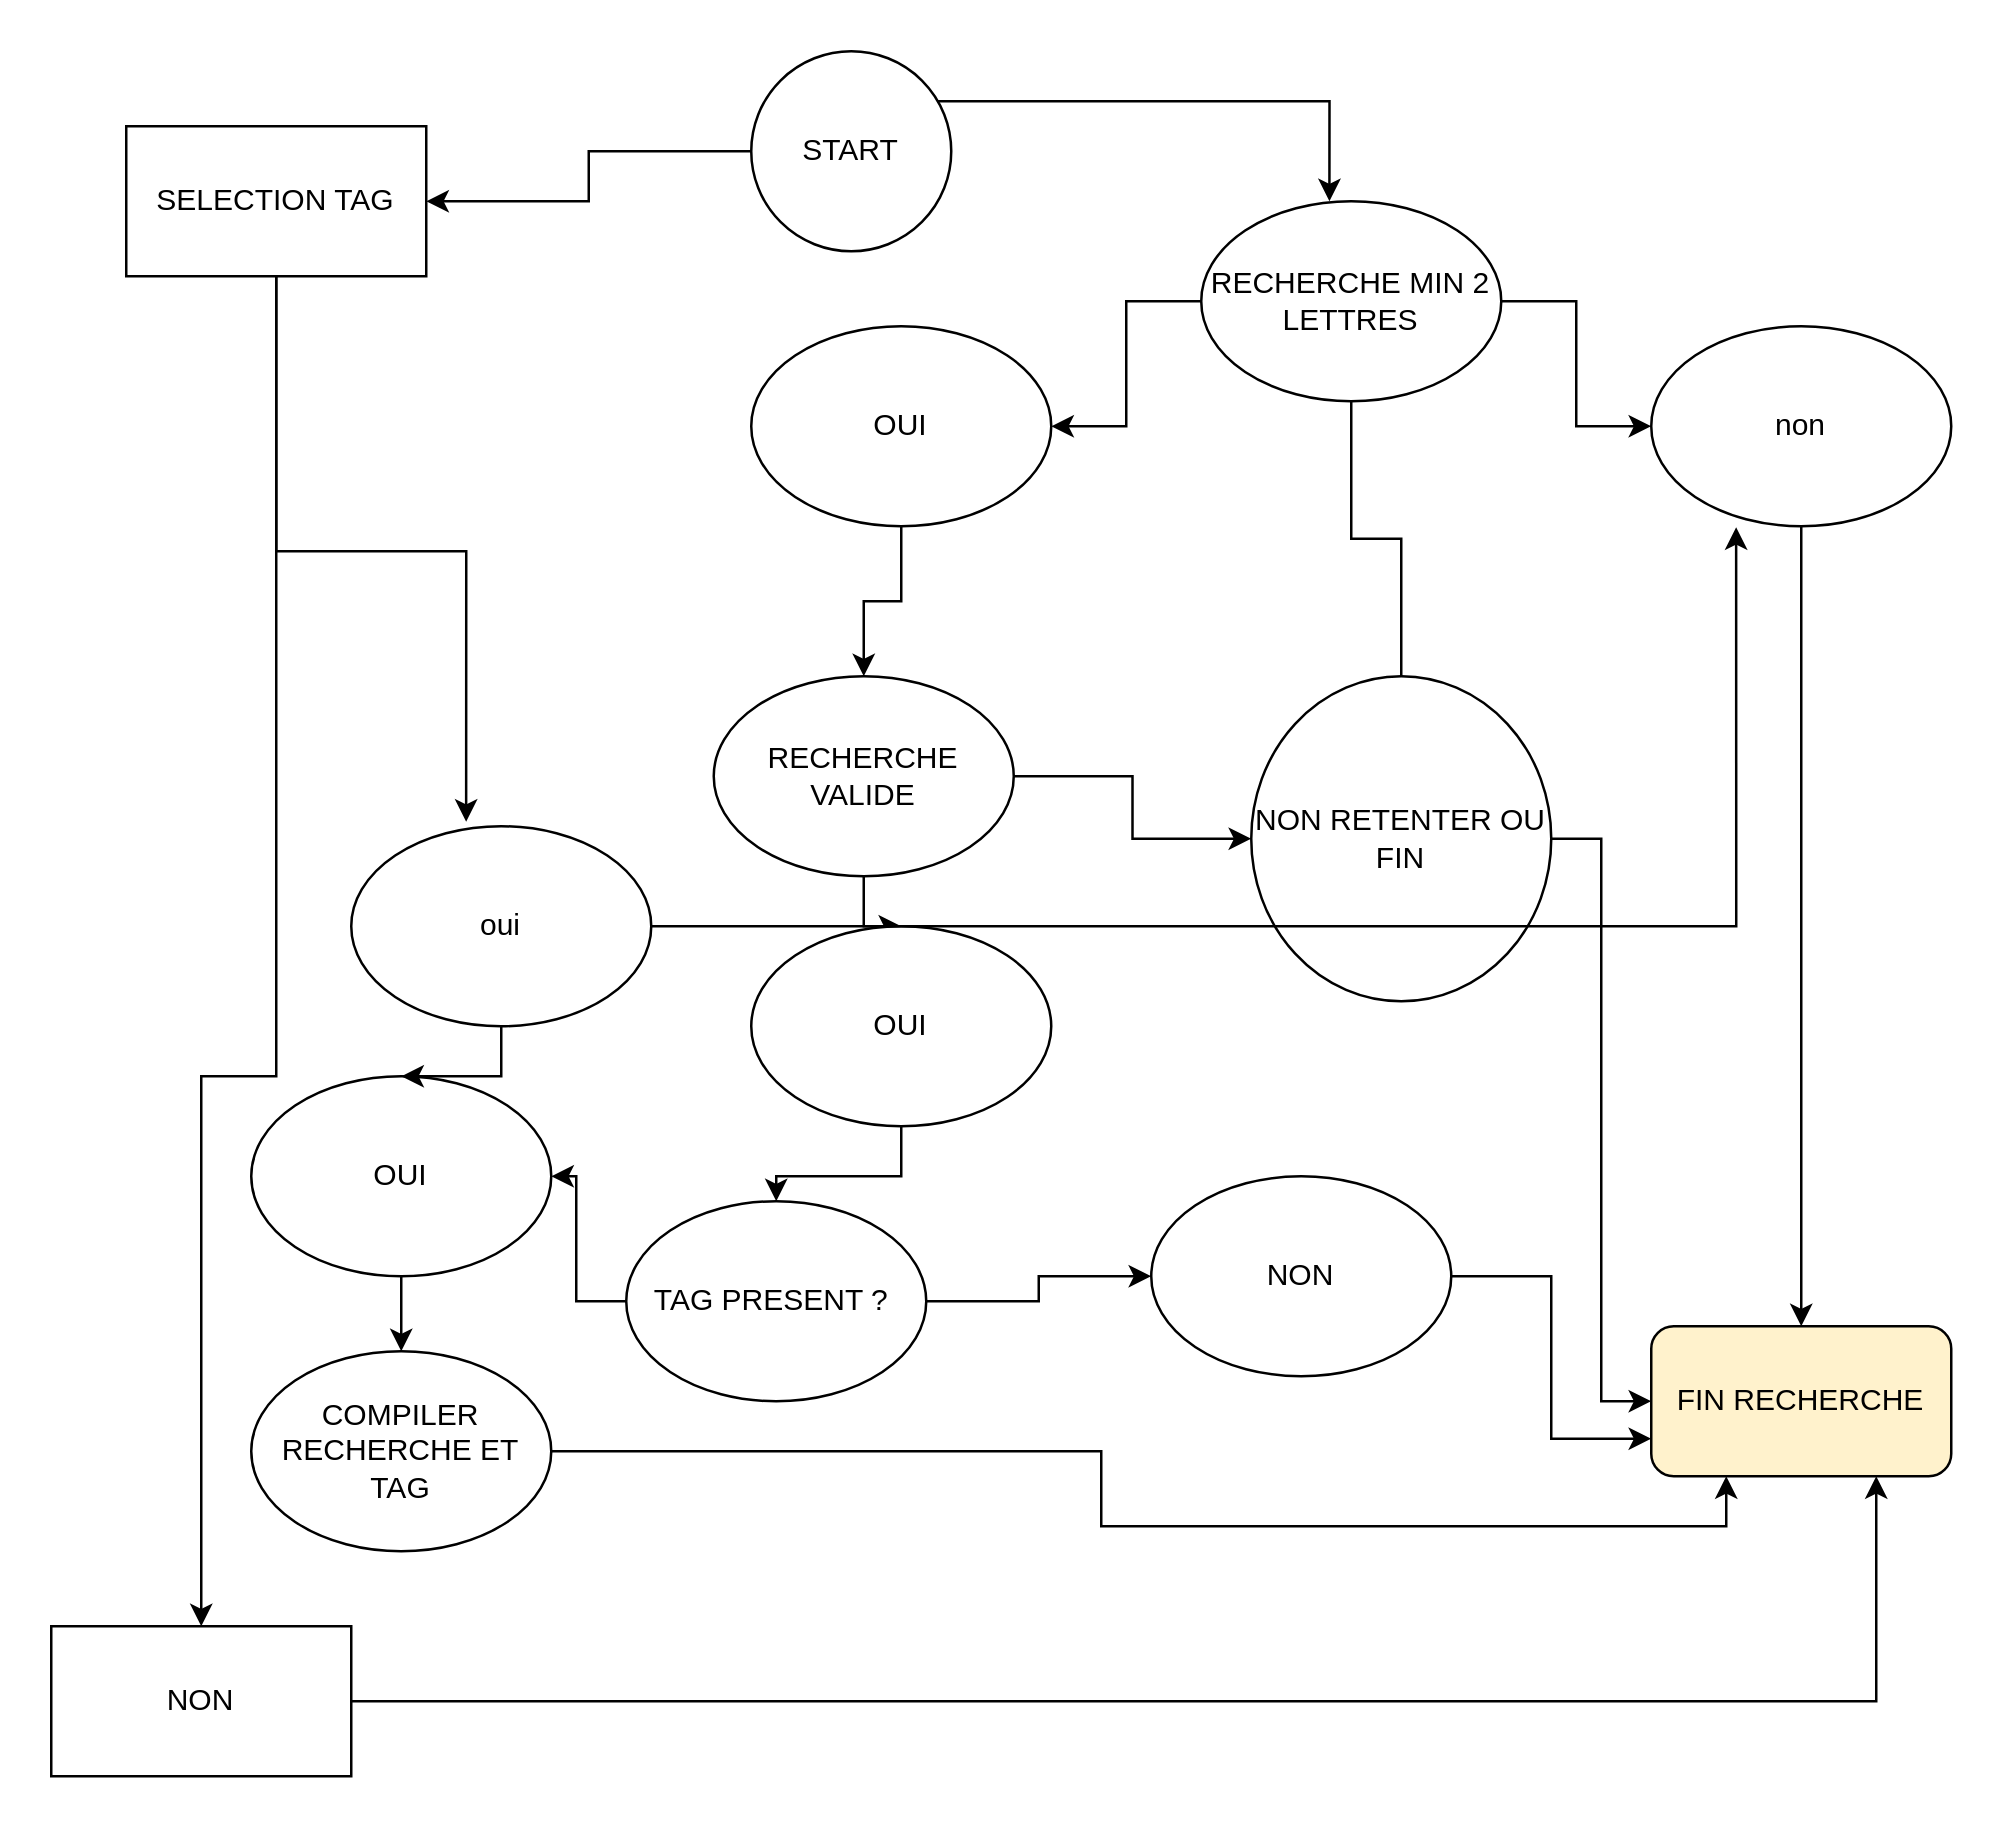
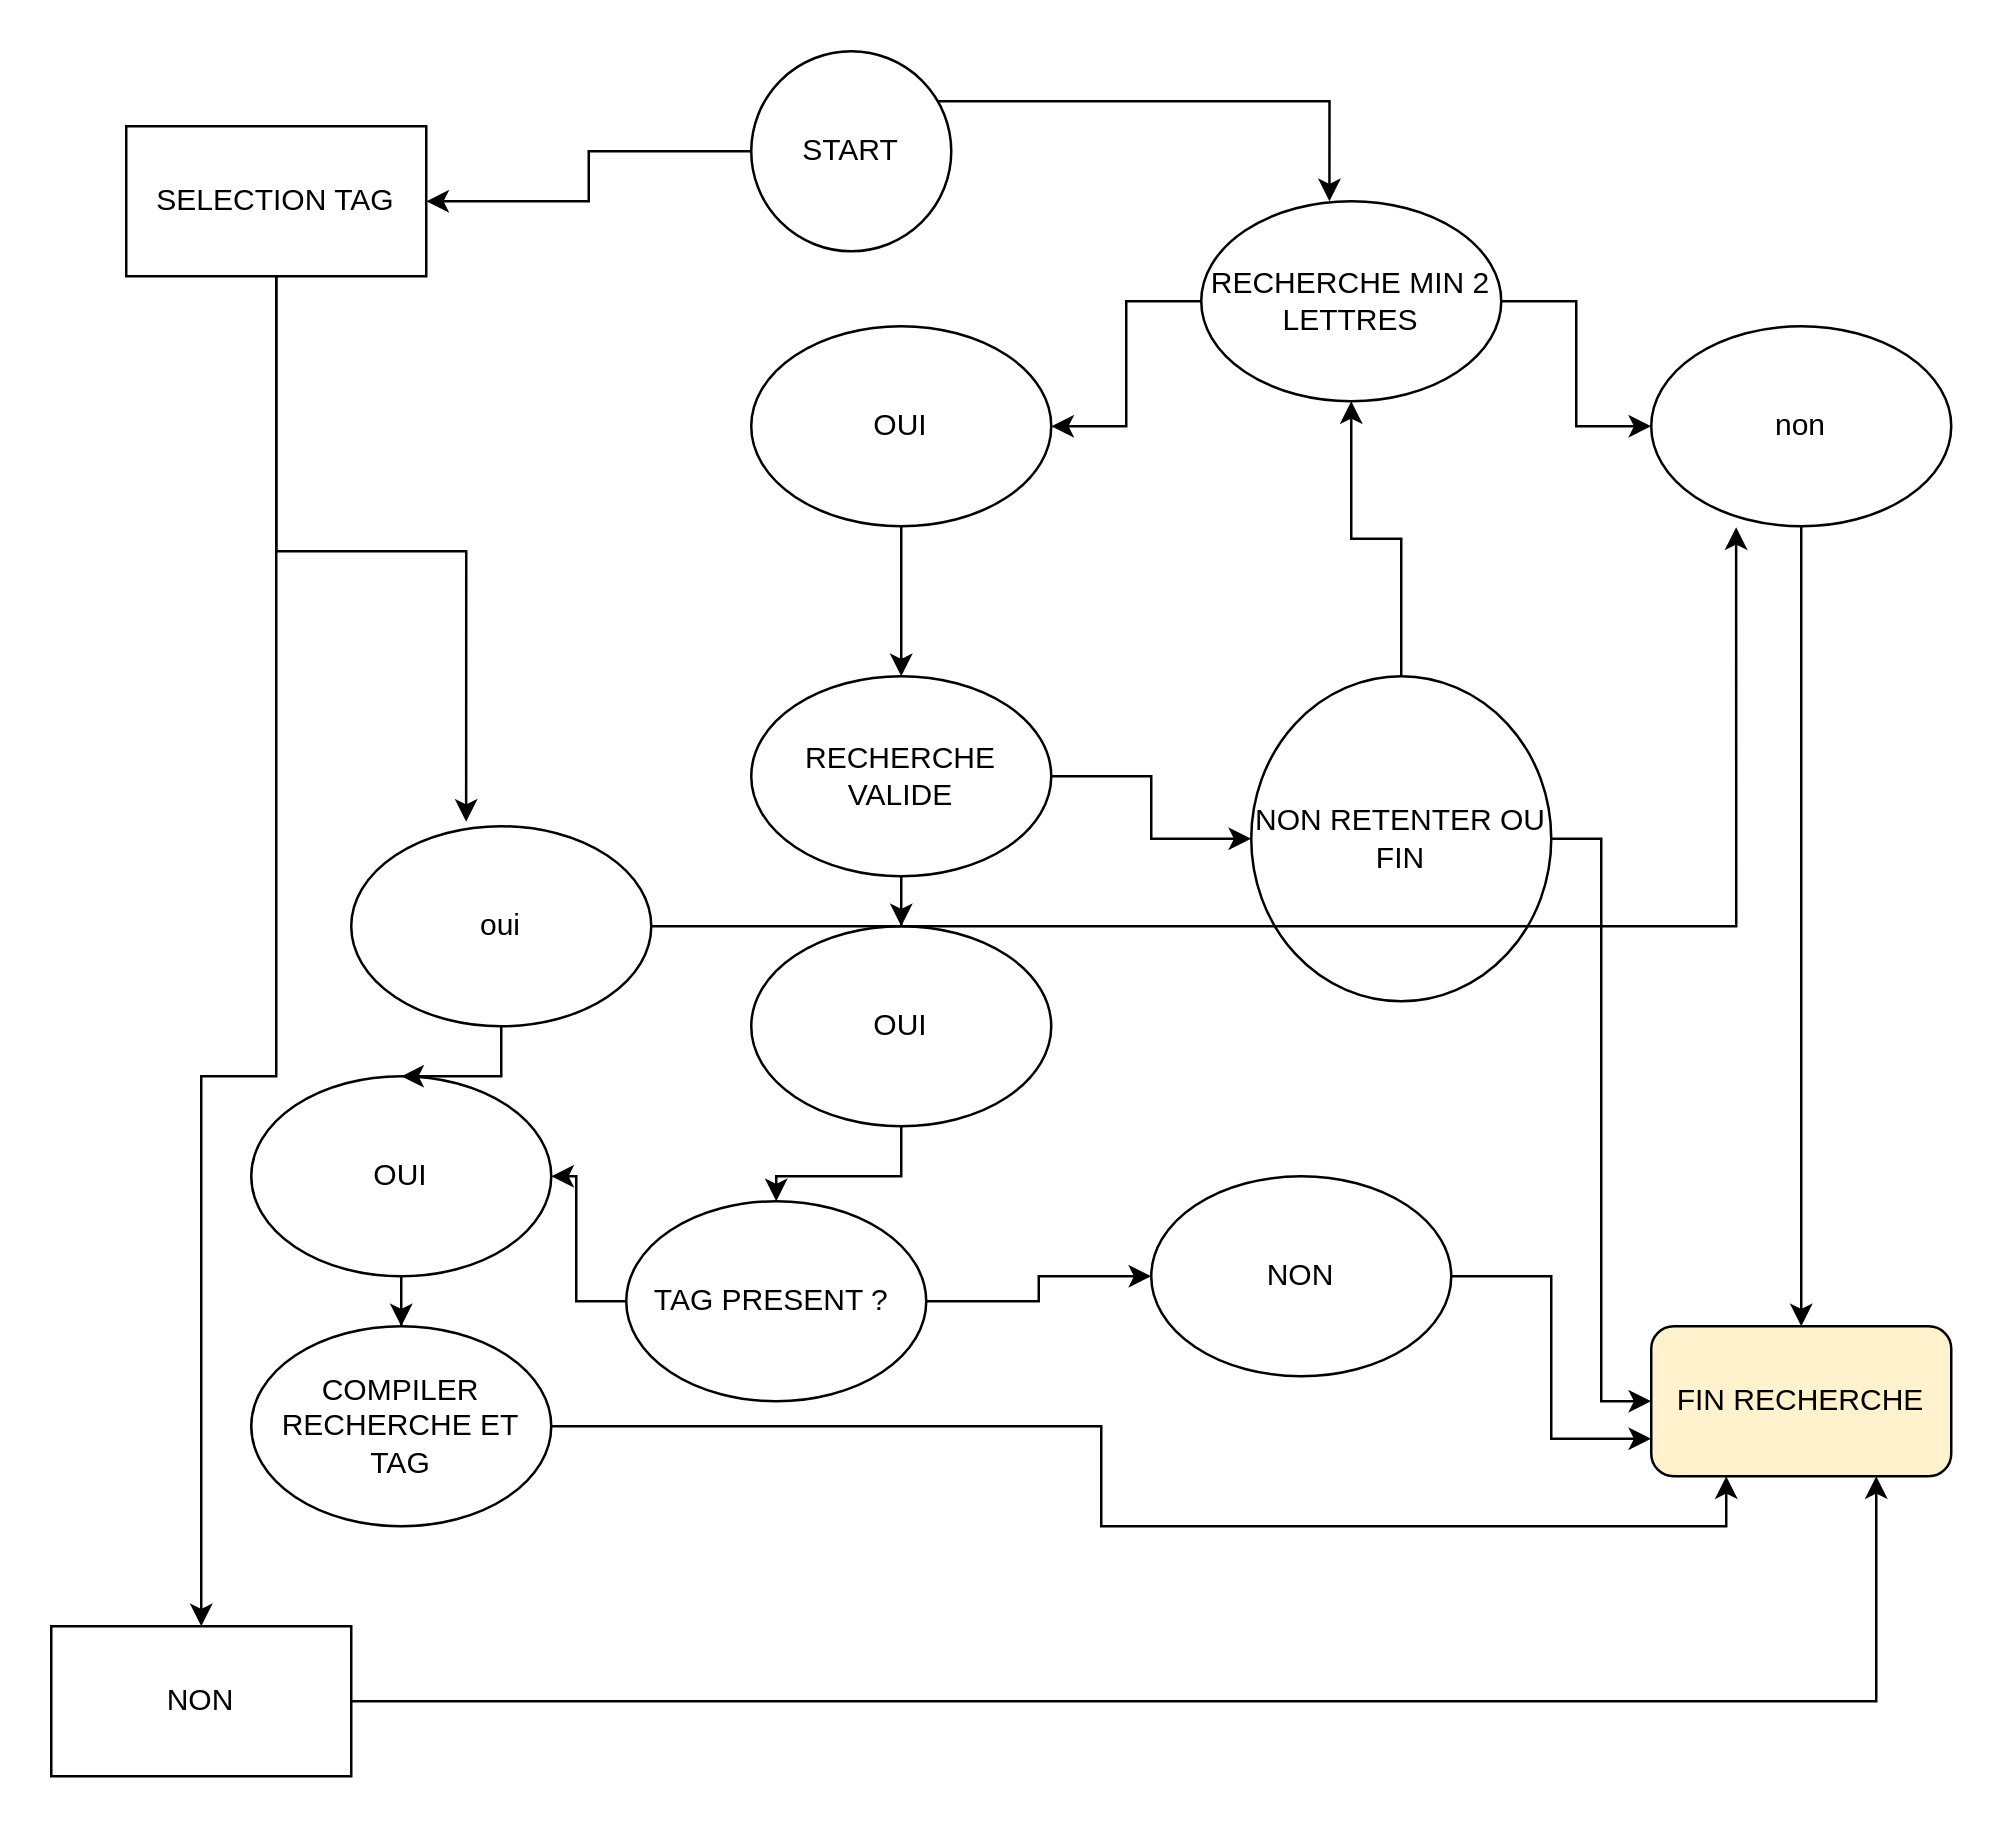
  <mxCell id="0" />
  <mxCell id="1" parent="0" />
  <mxCell id="2" value="" style="edgeStyle=orthogonalEdgeStyle;rounded=0;orthogonalLoop=1;jettySize=auto;html=1;" parent="1" source="4" target="6" edge="1"><mxGeometry relative="1" as="geometry" /></mxCell>
  <mxCell id="3" value="" style="edgeStyle=orthogonalEdgeStyle;rounded=0;orthogonalLoop=1;jettySize=auto;html=1;" parent="1" edge="1"><mxGeometry relative="1" as="geometry"><mxPoint x="370" y="40" as="sourcePoint" /><mxPoint x="531.27" y="80" as="targetPoint" /><Array as="points"><mxPoint x="532.27" y="40" /></Array></mxGeometry></mxCell>
  <mxCell id="4" value="START" style="ellipse;whiteSpace=wrap;html=1;aspect=fixed;" parent="1" vertex="1"><mxGeometry x="300" width="80" height="80" as="geometry" y="20" /></mxCell>
  <mxCell id="5" value="" style="edgeStyle=orthogonalEdgeStyle;rounded=0;orthogonalLoop=1;jettySize=auto;html=1;" parent="1" source="6" target="33" edge="1"><mxGeometry relative="1" as="geometry"><Array as="points"><mxPoint x="110" y="430" /><mxPoint x="80" y="430" /></Array></mxGeometry></mxCell>
  <mxCell id="6" value="SELECTION TAG" style="rounded=0;whiteSpace=wrap;html=1;" parent="1" vertex="1"><mxGeometry x="50" y="50" width="120" height="60" as="geometry" /></mxCell>
  <mxCell id="7" value="" style="edgeStyle=orthogonalEdgeStyle;rounded=0;orthogonalLoop=1;jettySize=auto;html=1;" parent="1" source="9" target="11" edge="1"><mxGeometry relative="1" as="geometry" /></mxCell>
  <mxCell id="8" value="" style="edgeStyle=orthogonalEdgeStyle;rounded=0;orthogonalLoop=1;jettySize=auto;html=1;" parent="1" source="9" target="13" edge="1"><mxGeometry relative="1" as="geometry" /></mxCell>
  <mxCell id="9" value="RECHERCHE MIN 2 LETTRES" style="ellipse;whiteSpace=wrap;html=1;" parent="1" vertex="1"><mxGeometry x="480" y="80" width="120" height="80" as="geometry" /></mxCell>
  <mxCell id="10" value="" style="edgeStyle=orthogonalEdgeStyle;rounded=0;orthogonalLoop=1;jettySize=auto;html=1;" parent="1" source="11" target="14" edge="1"><mxGeometry relative="1" as="geometry" /></mxCell>
  <mxCell id="11" value="non" style="ellipse;whiteSpace=wrap;html=1;" parent="1" vertex="1"><mxGeometry x="660" y="130" width="120" height="80" as="geometry" /></mxCell>
  <mxCell id="12" value="" style="edgeStyle=orthogonalEdgeStyle;rounded=0;orthogonalLoop=1;jettySize=auto;html=1;" parent="1" source="13" target="17" edge="1"><mxGeometry relative="1" as="geometry" /></mxCell>
  <mxCell id="13" value="OUI" style="ellipse;whiteSpace=wrap;html=1;" parent="1" vertex="1"><mxGeometry x="300" y="130" width="120" height="80" as="geometry" /></mxCell>
  <mxCell id="14" value="FIN RECHERCHE" style="rounded=1;whiteSpace=wrap;html=1;fillColor=#fff2cc;" parent="1" vertex="1"><mxGeometry x="660" y="530" width="120" height="60" as="geometry" /></mxCell>
  <mxCell id="15" value="" style="edgeStyle=orthogonalEdgeStyle;rounded=0;orthogonalLoop=1;jettySize=auto;html=1;" parent="1" source="17" target="19" edge="1"><mxGeometry relative="1" as="geometry" /></mxCell>
  <mxCell id="16" value="" style="edgeStyle=orthogonalEdgeStyle;rounded=0;orthogonalLoop=1;jettySize=auto;html=1;" parent="1" source="17" target="22" edge="1"><mxGeometry relative="1" as="geometry" /></mxCell>
- <mxCell id="17" value="RECHERCHE VALIDE" style="ellipse;whiteSpace=wrap;html=1;" parent="1" vertex="1"><mxGeometry x="285" y="270" width="120" height="80" as="geometry" /></mxCell>
+ <mxCell id="17" value="RECHERCHE VALIDE" style="ellipse;whiteSpace=wrap;html=1;" parent="1" vertex="1"><mxGeometry x="300" y="270" width="120" height="80" as="geometry" /></mxCell>
  <mxCell id="18" value="" style="edgeStyle=orthogonalEdgeStyle;rounded=0;orthogonalLoop=1;jettySize=auto;html=1;" parent="1" source="19" target="25" edge="1"><mxGeometry relative="1" as="geometry" /></mxCell>
  <mxCell id="19" value="OUI" style="ellipse;whiteSpace=wrap;html=1;" parent="1" vertex="1"><mxGeometry x="300" y="370" width="120" height="80" as="geometry" /></mxCell>
  <mxCell id="20" style="edgeStyle=orthogonalEdgeStyle;rounded=0;orthogonalLoop=1;jettySize=auto;html=1;entryX=0;entryY=0.5;entryDx=0;entryDy=0;" parent="1" source="22" target="14" edge="1"><mxGeometry relative="1" as="geometry" /></mxCell>
- <mxCell id="21" value="" style="edgeStyle=orthogonalEdgeStyle;rounded=0;orthogonalLoop=1;jettySize=auto;html=1;endArrow=none;" parent="1" source="22" target="9" edge="1"><mxGeometry relative="1" as="geometry" /></mxCell>
+ <mxCell id="21" value="" style="edgeStyle=orthogonalEdgeStyle;rounded=0;orthogonalLoop=1;jettySize=auto;html=1;" parent="1" source="22" target="9" edge="1"><mxGeometry relative="1" as="geometry" /></mxCell>
  <mxCell id="22" value="NON RETENTER OU FIN" style="ellipse;whiteSpace=wrap;html=1;" parent="1" vertex="1"><mxGeometry x="500" y="270" width="120" height="130" as="geometry" /></mxCell>
  <mxCell id="23" value="" style="edgeStyle=orthogonalEdgeStyle;rounded=0;orthogonalLoop=1;jettySize=auto;html=1;" parent="1" source="25" target="27" edge="1"><mxGeometry relative="1" as="geometry" /></mxCell>
  <mxCell id="24" value="" style="edgeStyle=orthogonalEdgeStyle;rounded=0;orthogonalLoop=1;jettySize=auto;html=1;" parent="1" source="25" target="29" edge="1"><mxGeometry relative="1" as="geometry" /></mxCell>
  <mxCell id="25" value="TAG PRESENT ?&amp;nbsp;" style="ellipse;whiteSpace=wrap;html=1;" parent="1" vertex="1"><mxGeometry x="250" y="480" width="120" height="80" as="geometry" /></mxCell>
  <mxCell id="26" value="" style="edgeStyle=orthogonalEdgeStyle;rounded=0;orthogonalLoop=1;jettySize=auto;html=1;" parent="1" source="27" target="31" edge="1"><mxGeometry relative="1" as="geometry" /></mxCell>
  <mxCell id="27" value="OUI" style="ellipse;whiteSpace=wrap;html=1;" parent="1" vertex="1"><mxGeometry x="100" y="430" width="120" height="80" as="geometry" /></mxCell>
  <mxCell id="28" style="edgeStyle=orthogonalEdgeStyle;rounded=0;orthogonalLoop=1;jettySize=auto;html=1;entryX=0;entryY=0.75;entryDx=0;entryDy=0;" parent="1" source="29" target="14" edge="1"><mxGeometry relative="1" as="geometry" /></mxCell>
  <mxCell id="29" value="NON" style="ellipse;whiteSpace=wrap;html=1;" parent="1" vertex="1"><mxGeometry x="460" y="470" width="120" height="80" as="geometry" /></mxCell>
  <mxCell id="30" style="edgeStyle=orthogonalEdgeStyle;rounded=0;orthogonalLoop=1;jettySize=auto;html=1;exitX=1;exitY=0.5;exitDx=0;exitDy=0;entryX=0.25;entryY=1;entryDx=0;entryDy=0;" parent="1" source="31" target="14" edge="1"><mxGeometry relative="1" as="geometry" /></mxCell>
- <mxCell id="31" value="COMPILER RECHERCHE ET TAG" style="ellipse;whiteSpace=wrap;html=1;" parent="1" vertex="1"><mxGeometry x="100" y="540" width="120" height="80" as="geometry" /></mxCell>
+ <mxCell id="31" value="COMPILER RECHERCHE ET TAG" style="ellipse;whiteSpace=wrap;html=1;" parent="1" vertex="1"><mxGeometry x="100" y="530" width="120" height="80" as="geometry" /></mxCell>
  <mxCell id="32" style="edgeStyle=orthogonalEdgeStyle;rounded=0;orthogonalLoop=1;jettySize=auto;html=1;entryX=0.75;entryY=1;entryDx=0;entryDy=0;" parent="1" source="33" target="14" edge="1"><mxGeometry relative="1" as="geometry" /></mxCell>
  <mxCell id="33" value="NON" style="rounded=0;whiteSpace=wrap;html=1;" parent="1" vertex="1"><mxGeometry y="650" width="120" height="60" as="geometry" x="20" /></mxCell>
  <mxCell id="34" style="edgeStyle=orthogonalEdgeStyle;rounded=0;orthogonalLoop=1;jettySize=auto;html=1;" parent="1" source="35" target="27" edge="1"><mxGeometry relative="1" as="geometry" /></mxCell>
  <mxCell id="35" value="oui" style="ellipse;whiteSpace=wrap;html=1;" parent="1" vertex="1"><mxGeometry x="140" y="330" width="120" height="80" as="geometry" /></mxCell>
  <mxCell id="36" style="edgeStyle=orthogonalEdgeStyle;rounded=0;orthogonalLoop=1;jettySize=auto;html=1;entryX=0.283;entryY=1.005;entryDx=0;entryDy=0;entryPerimeter=0;" parent="1" source="35" target="11" edge="1"><mxGeometry relative="1" as="geometry" /></mxCell>
  <mxCell id="37" style="edgeStyle=orthogonalEdgeStyle;rounded=0;orthogonalLoop=1;jettySize=auto;html=1;entryX=0.383;entryY=-0.022;entryDx=0;entryDy=0;entryPerimeter=0;" parent="1" source="6" target="35" edge="1"><mxGeometry relative="1" as="geometry" /></mxCell>
